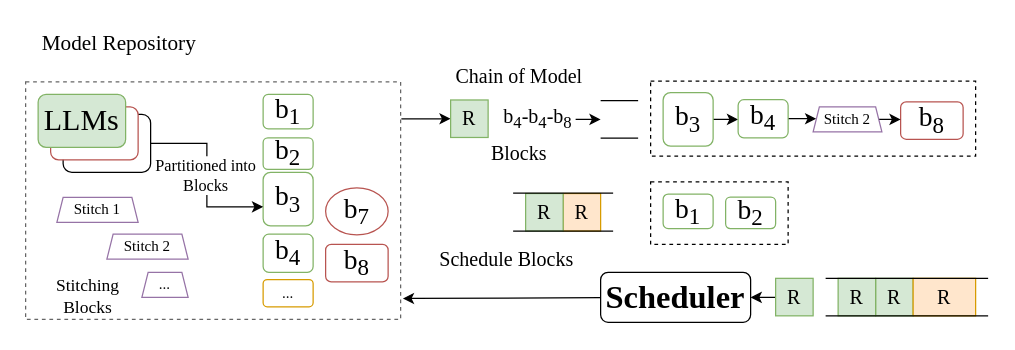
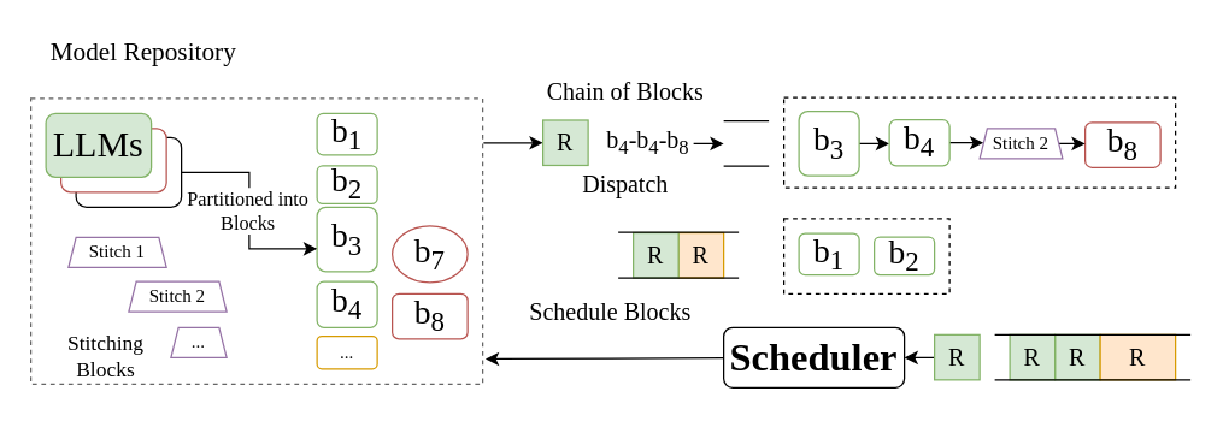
  <mxCell id="0" />
  <mxCell id="1" parent="0" />
  <mxCell id="2" value="" style="rounded=1;whiteSpace=wrap;html=1;" vertex="1" parent="1"><mxGeometry x="50" y="90.93" width="70" height="46.44" as="geometry" /></mxCell>
  <mxCell id="3" value="" style="rounded=1;whiteSpace=wrap;html=1;fillColor=#FFFFFF;strokeColor=#b85450;" vertex="1" parent="1"><mxGeometry x="40" y="85" width="70" height="42.37" as="geometry" /></mxCell>
  <mxCell id="4" value="&lt;b&gt;&lt;font face=&quot;Times New Roman&quot; style=&quot;font-size: 26px;&quot;&gt;Scheduler&lt;/font&gt;&lt;/b&gt;" style="rounded=1;whiteSpace=wrap;html=1;" vertex="1" parent="1"><mxGeometry x="480" y="217.37" width="120" height="40" as="geometry" /></mxCell>
  <mxCell id="5" value="&lt;font style=&quot;font-size: 16px;&quot; face=&quot;Times New Roman&quot;&gt;R&lt;/font&gt;" style="whiteSpace=wrap;html=1;aspect=fixed;fillColor=#d5e8d4;strokeColor=#82b366;" vertex="1" parent="1"><mxGeometry x="700" y="222.17" width="30" height="30" as="geometry" /></mxCell>
  <mxCell id="6" value="&lt;font style=&quot;font-size: 22px;&quot; face=&quot;Times New Roman&quot;&gt;b&lt;sub&gt;1&lt;/sub&gt;&lt;/font&gt;" style="rounded=1;whiteSpace=wrap;html=1;fillColor=none;strokeColor=#82b366;" vertex="1" parent="1"><mxGeometry x="210" y="75" width="40" height="27.63" as="geometry" /></mxCell>
  <mxCell id="7" value="&lt;font style=&quot;font-size: 22px;&quot; face=&quot;Times New Roman&quot;&gt;b&lt;sub&gt;2&lt;/sub&gt;&lt;/font&gt;" style="rounded=1;whiteSpace=wrap;html=1;fillColor=none;strokeColor=#82b366;" vertex="1" parent="1"><mxGeometry x="210" y="109.74" width="40" height="25.26" as="geometry" /></mxCell>
  <mxCell id="8" value="&lt;font style=&quot;font-size: 22px;&quot; face=&quot;Times New Roman&quot;&gt;b&lt;sub&gt;3&lt;/sub&gt;&lt;/font&gt;" style="rounded=1;whiteSpace=wrap;html=1;fillColor=none;strokeColor=#82b366;" vertex="1" parent="1"><mxGeometry x="210" y="137.37" width="40" height="42.89" as="geometry" /></mxCell>
  <mxCell id="9" value="&lt;font style=&quot;font-size: 22px;&quot; face=&quot;Times New Roman&quot;&gt;b&lt;sub&gt;4&lt;/sub&gt;&lt;/font&gt;" style="rounded=1;whiteSpace=wrap;html=1;fillColor=none;strokeColor=#82b366;" vertex="1" parent="1"><mxGeometry x="210" y="186.85" width="40" height="30.52" as="geometry" /></mxCell>
  <mxCell id="10" value="&lt;font style=&quot;font-size: 22px;&quot; face=&quot;Times New Roman&quot;&gt;b&lt;sub&gt;7&lt;/sub&gt;&lt;/font&gt;" style="ellipse;whiteSpace=wrap;html=1;fillColor=none;strokeColor=#b85450;" vertex="1" parent="1"><mxGeometry x="260" y="149.74" width="50" height="37.63" as="geometry" /></mxCell>
  <mxCell id="11" value="&lt;font style=&quot;font-size: 22px;&quot; face=&quot;Times New Roman&quot;&gt;b&lt;sub&gt;8&lt;/sub&gt;&lt;/font&gt;" style="rounded=1;whiteSpace=wrap;html=1;fillColor=none;strokeColor=#b85450;" vertex="1" parent="1"><mxGeometry x="260" y="195" width="50" height="30" as="geometry" /></mxCell>
  <mxCell id="12" value="&lt;font face=&quot;Times New Roman&quot; style=&quot;font-size: 24px;&quot;&gt;LLMs&lt;/font&gt;" style="rounded=1;whiteSpace=wrap;html=1;fillColor=#d5e8d4;strokeColor=#82b366;" vertex="1" parent="1"><mxGeometry x="30" y="75" width="70" height="42.37" as="geometry" /></mxCell>
  <mxCell id="13" style="edgeStyle=orthogonalEdgeStyle;rounded=0;orthogonalLoop=1;jettySize=auto;html=1;exitX=1;exitY=0.5;exitDx=0;exitDy=0;entryX=0;entryY=0.644;entryDx=0;entryDy=0;entryPerimeter=0;" edge="1" parent="1" source="2" target="8"><mxGeometry relative="1" as="geometry" /></mxCell>
  <mxCell id="14" value="&lt;div&gt;&lt;font style=&quot;font-size: 13px;&quot; face=&quot;Times New Roman&quot;&gt;Partitioned into&lt;/font&gt;&lt;/div&gt;&lt;div&gt;&lt;font style=&quot;font-size: 13px;&quot; face=&quot;Times New Roman&quot;&gt;Blocks&lt;br&gt;&lt;/font&gt;&lt;/div&gt;" style="edgeLabel;html=1;align=center;verticalAlign=middle;resizable=0;points=[];" vertex="1" connectable="0" parent="13"><mxGeometry x="-0.011" y="-2" relative="1" as="geometry"><mxPoint as="offset" /></mxGeometry></mxCell>
  <mxCell id="15" value="&lt;font face=&quot;Times New Roman&quot;&gt;Stitch 1&lt;/font&gt;" style="shape=trapezoid;perimeter=trapezoidPerimeter;whiteSpace=wrap;html=1;fixedSize=1;fillColor=none;strokeColor=#9673a6;size=5;" vertex="1" parent="1"><mxGeometry x="45" y="157.37" width="65" height="20" as="geometry" /></mxCell>
  <mxCell id="16" value="&lt;font face=&quot;Times New Roman&quot;&gt;Stitch 2&lt;/font&gt;" style="shape=trapezoid;perimeter=trapezoidPerimeter;whiteSpace=wrap;html=1;fixedSize=1;fillColor=none;strokeColor=#9673a6;size=5;" vertex="1" parent="1"><mxGeometry x="85" y="186.85" width="65" height="20" as="geometry" /></mxCell>
  <mxCell id="17" value="&lt;font face=&quot;Times New Roman&quot;&gt;...&lt;/font&gt;" style="shape=trapezoid;perimeter=trapezoidPerimeter;whiteSpace=wrap;html=1;fixedSize=1;fillColor=none;strokeColor=#9673a6;size=5;" vertex="1" parent="1"><mxGeometry x="113" y="217.37" width="37" height="20" as="geometry" /></mxCell>
  <mxCell id="18" value="&lt;font face=&quot;Times New Roman&quot;&gt;...&lt;/font&gt;" style="rounded=1;whiteSpace=wrap;html=1;fillColor=none;strokeColor=#d79b00;" vertex="1" parent="1"><mxGeometry x="210" y="223.1" width="40" height="21.9" as="geometry" /></mxCell>
  <mxCell id="19" value="&lt;font face=&quot;Times New Roman&quot; style=&quot;font-size: 13px;&quot;&gt;&lt;font style=&quot;font-size: 14px;&quot;&gt;Stitching Blocks&lt;/font&gt;&lt;br&gt;&lt;/font&gt;" style="text;html=1;align=center;verticalAlign=middle;whiteSpace=wrap;rounded=0;" vertex="1" parent="1"><mxGeometry x="40" y="222.37" width="60" height="30" as="geometry" /></mxCell>
  <mxCell id="20" style="edgeStyle=orthogonalEdgeStyle;rounded=0;orthogonalLoop=1;jettySize=auto;html=1;" edge="1" parent="1" target="4"><mxGeometry relative="1" as="geometry"><mxPoint x="630" y="237.37" as="sourcePoint" /><Array as="points"><mxPoint x="610" y="237.37" /><mxPoint x="610" y="237.37" /></Array></mxGeometry></mxCell>
  <mxCell id="21" value="&lt;font style=&quot;font-size: 16px;&quot; face=&quot;Times New Roman&quot;&gt;R&lt;/font&gt;" style="whiteSpace=wrap;html=1;aspect=fixed;fillColor=#d5e8d4;strokeColor=#82b366;" vertex="1" parent="1"><mxGeometry x="670" y="222.17" width="30" height="30" as="geometry" /></mxCell>
  <mxCell id="22" value="&lt;font style=&quot;font-size: 16px;&quot; face=&quot;Times New Roman&quot;&gt;R&lt;/font&gt;" style="rounded=0;whiteSpace=wrap;html=1;fillColor=#ffe6cc;strokeColor=#d79b00;" vertex="1" parent="1"><mxGeometry x="730" y="222.17" width="50" height="30" as="geometry" /></mxCell>
  <mxCell id="23" value="" style="endArrow=none;html=1;rounded=0;" edge="1" parent="1"><mxGeometry width="50" height="50" relative="1" as="geometry"><mxPoint x="660" y="252.17" as="sourcePoint" /><mxPoint x="790" y="252.17" as="targetPoint" /></mxGeometry></mxCell>
  <mxCell id="24" value="" style="endArrow=none;html=1;rounded=0;" edge="1" parent="1"><mxGeometry width="50" height="50" relative="1" as="geometry"><mxPoint x="660" y="222.17" as="sourcePoint" /><mxPoint x="790" y="222.17" as="targetPoint" /></mxGeometry></mxCell>
  <mxCell id="25" style="edgeStyle=none;rounded=0;orthogonalLoop=1;jettySize=auto;html=1;exitX=1.002;exitY=0.156;exitDx=0;exitDy=0;entryX=0;entryY=0.5;entryDx=0;entryDy=0;exitPerimeter=0;" edge="1" parent="1" source="26" target="29"><mxGeometry relative="1" as="geometry" /></mxCell>
  <mxCell id="26" value="" style="rounded=0;whiteSpace=wrap;html=1;fillColor=none;fontColor=#333333;strokeColor=#666666;dashed=1;" vertex="1" parent="1"><mxGeometry x="20" y="65" width="300" height="190" as="geometry" /></mxCell>
  <mxCell id="27" value="&lt;font style=&quot;font-size: 17px;&quot; face=&quot;Times New Roman&quot;&gt;Model Repository&lt;/font&gt;" style="text;html=1;align=center;verticalAlign=middle;whiteSpace=wrap;rounded=0;" vertex="1" parent="1"><mxGeometry x="30" y="20" width="130" height="30" as="geometry" /></mxCell>
  <mxCell id="28" value="&lt;font style=&quot;font-size: 16px;&quot; face=&quot;Times New Roman&quot;&gt;R&lt;/font&gt;" style="whiteSpace=wrap;html=1;aspect=fixed;fillColor=#d5e8d4;strokeColor=#82b366;" vertex="1" parent="1"><mxGeometry x="620" y="222.17" width="30" height="30" as="geometry" /></mxCell>
  <mxCell id="29" value="&lt;font style=&quot;font-size: 16px;&quot; face=&quot;Times New Roman&quot;&gt;R&lt;/font&gt;" style="whiteSpace=wrap;html=1;aspect=fixed;fillColor=#d5e8d4;strokeColor=#82b366;" vertex="1" parent="1"><mxGeometry x="360" y="79.48" width="30" height="30" as="geometry" /></mxCell>
  <mxCell id="30" style="edgeStyle=none;rounded=0;orthogonalLoop=1;jettySize=auto;html=1;" edge="1" parent="1"><mxGeometry relative="1" as="geometry"><mxPoint x="460" y="95" as="sourcePoint" /><mxPoint x="480" y="95" as="targetPoint" /><Array as="points"><mxPoint x="460" y="95.26" /></Array></mxGeometry></mxCell>
  <mxCell id="31" value="&lt;font face=&quot;Times New Roman&quot; style=&quot;font-size: 16px;&quot;&gt;b&lt;sub&gt;4&lt;/sub&gt;-b&lt;sub&gt;4&lt;/sub&gt;-b&lt;sub&gt;8&lt;/sub&gt;&lt;/font&gt;&lt;font face=&quot;Times New Roman&quot; style=&quot;font-size: 16px;&quot;&gt;&lt;sub&gt;&lt;br&gt;&lt;/sub&gt;&lt;/font&gt;" style="text;html=1;align=center;verticalAlign=middle;whiteSpace=wrap;rounded=0;" vertex="1" parent="1"><mxGeometry x="390" y="79.48" width="80" height="30" as="geometry" /></mxCell>
- <mxCell id="32" value="&lt;font face=&quot;Times New Roman&quot; style=&quot;font-size: 16px;&quot;&gt;Chain of Model&lt;/font&gt;" style="text;html=1;align=center;verticalAlign=middle;whiteSpace=wrap;rounded=0;" vertex="1" parent="1"><mxGeometry x="360" y="45" width="110" height="30" as="geometry" /></mxCell>
+ <mxCell id="32" value="&lt;font face=&quot;Times New Roman&quot; style=&quot;font-size: 16px;&quot;&gt;Chain of Blocks&lt;/font&gt;" style="text;html=1;align=center;verticalAlign=middle;whiteSpace=wrap;rounded=0;" vertex="1" parent="1"><mxGeometry x="360" y="45" width="110" height="30" as="geometry" /></mxCell>
  <mxCell id="33" style="edgeStyle=orthogonalEdgeStyle;rounded=0;orthogonalLoop=1;jettySize=auto;html=1;exitX=1;exitY=0.5;exitDx=0;exitDy=0;entryX=0;entryY=0.5;entryDx=0;entryDy=0;" edge="1" parent="1" source="34" target="36"><mxGeometry relative="1" as="geometry" /></mxCell>
  <mxCell id="34" value="&lt;font style=&quot;font-size: 22px;&quot; face=&quot;Times New Roman&quot;&gt;b&lt;sub&gt;3&lt;/sub&gt;&lt;/font&gt;" style="rounded=1;whiteSpace=wrap;html=1;fillColor=none;strokeColor=#82b366;" vertex="1" parent="1"><mxGeometry y="73.55" width="40" height="42.89" as="geometry" x="530" /></mxCell>
  <mxCell id="35" style="edgeStyle=orthogonalEdgeStyle;rounded=0;orthogonalLoop=1;jettySize=auto;html=1;exitX=1;exitY=0.5;exitDx=0;exitDy=0;entryX=0;entryY=0.5;entryDx=0;entryDy=0;" edge="1" parent="1" source="36" target="39"><mxGeometry relative="1" as="geometry" /></mxCell>
  <mxCell id="36" value="&lt;font style=&quot;font-size: 22px;&quot; face=&quot;Times New Roman&quot;&gt;b&lt;sub&gt;4&lt;/sub&gt;&lt;/font&gt;" style="rounded=1;whiteSpace=wrap;html=1;fillColor=none;strokeColor=#82b366;" vertex="1" parent="1"><mxGeometry x="590" y="79.22" width="40" height="30.52" as="geometry" /></mxCell>
  <mxCell id="37" value="&lt;font style=&quot;font-size: 22px;&quot; face=&quot;Times New Roman&quot;&gt;b&lt;sub&gt;8&lt;/sub&gt;&lt;/font&gt;" style="rounded=1;whiteSpace=wrap;html=1;fillColor=none;strokeColor=#b85450;" vertex="1" parent="1"><mxGeometry x="720" y="80.93" width="50" height="30" as="geometry" /></mxCell>
  <mxCell id="38" style="edgeStyle=orthogonalEdgeStyle;rounded=0;orthogonalLoop=1;jettySize=auto;html=1;exitX=1;exitY=0.5;exitDx=0;exitDy=0;entryX=0;entryY=0.5;entryDx=0;entryDy=0;" edge="1" parent="1" source="39" target="37"><mxGeometry relative="1" as="geometry" /></mxCell>
  <mxCell id="39" value="&lt;font face=&quot;Times New Roman&quot;&gt;Stitch 2&lt;/font&gt;" style="shape=trapezoid;perimeter=trapezoidPerimeter;whiteSpace=wrap;html=1;fixedSize=1;fillColor=none;strokeColor=#9673a6;size=5;" vertex="1" parent="1"><mxGeometry x="650" y="85" width="55" height="20" as="geometry" /></mxCell>
  <mxCell id="40" value="&lt;font style=&quot;font-size: 16px;&quot; face=&quot;Times New Roman&quot;&gt;R&lt;/font&gt;" style="whiteSpace=wrap;html=1;aspect=fixed;fillColor=#ffe6cc;strokeColor=#d79b00;" vertex="1" parent="1"><mxGeometry x="450" y="154.32" width="30" height="30" as="geometry" /></mxCell>
  <mxCell id="41" value="&lt;font style=&quot;font-size: 22px;&quot; face=&quot;Times New Roman&quot;&gt;b&lt;sub&gt;1&lt;/sub&gt;&lt;/font&gt;" style="rounded=1;whiteSpace=wrap;html=1;fillColor=none;strokeColor=#82b366;" vertex="1" parent="1"><mxGeometry y="154.74" width="40" height="27.63" as="geometry" x="530" /></mxCell>
  <mxCell id="42" value="&lt;font style=&quot;font-size: 22px;&quot; face=&quot;Times New Roman&quot;&gt;b&lt;sub&gt;2&lt;/sub&gt;&lt;/font&gt;" style="rounded=1;whiteSpace=wrap;html=1;fillColor=none;strokeColor=#82b366;" vertex="1" parent="1"><mxGeometry x="580" y="157.11" width="40" height="25.26" as="geometry" /></mxCell>
  <mxCell id="43" value="&lt;font style=&quot;font-size: 16px;&quot; face=&quot;Times New Roman&quot;&gt;R&lt;/font&gt;" style="whiteSpace=wrap;html=1;aspect=fixed;fillColor=#d5e8d4;strokeColor=#82b366;" vertex="1" parent="1"><mxGeometry x="420" y="154.32" width="30" height="30" as="geometry" /></mxCell>
  <mxCell id="44" value="" style="endArrow=none;html=1;rounded=0;" edge="1" parent="1"><mxGeometry width="50" height="50" relative="1" as="geometry"><mxPoint x="410" y="153.99" as="sourcePoint" /><mxPoint x="490" y="153.99" as="targetPoint" /></mxGeometry></mxCell>
  <mxCell id="45" value="" style="endArrow=none;html=1;rounded=0;" edge="1" parent="1"><mxGeometry width="50" height="50" relative="1" as="geometry"><mxPoint x="410" y="184.32" as="sourcePoint" /><mxPoint x="490" y="184.32" as="targetPoint" /></mxGeometry></mxCell>
- <mxCell id="46" value="&lt;font face=&quot;Times New Roman&quot; style=&quot;font-size: 16px;&quot;&gt;Blocks&lt;/font&gt;" style="text;html=1;align=center;verticalAlign=middle;whiteSpace=wrap;rounded=0;" vertex="1" parent="1"><mxGeometry x="385" y="107.37" width="60" height="30" as="geometry" /></mxCell>
+ <mxCell id="46" value="&lt;font face=&quot;Times New Roman&quot; style=&quot;font-size: 16px;&quot;&gt;Dispatch&lt;/font&gt;" style="text;html=1;align=center;verticalAlign=middle;whiteSpace=wrap;rounded=0;" vertex="1" parent="1"><mxGeometry x="385" y="107.37" width="60" height="30" as="geometry" /></mxCell>
  <mxCell id="47" value="" style="endArrow=none;html=1;rounded=0;" edge="1" parent="1"><mxGeometry width="50" height="50" relative="1" as="geometry"><mxPoint x="480" y="80" as="sourcePoint" /><mxPoint x="510" y="80" as="targetPoint" /></mxGeometry></mxCell>
  <mxCell id="48" value="" style="endArrow=none;html=1;rounded=0;" edge="1" parent="1"><mxGeometry width="50" height="50" relative="1" as="geometry"><mxPoint x="480" y="110" as="sourcePoint" /><mxPoint x="510" y="110" as="targetPoint" /></mxGeometry></mxCell>
  <mxCell id="49" value="" style="rounded=0;whiteSpace=wrap;html=1;fillColor=none;dashed=1;" vertex="1" parent="1"><mxGeometry x="520" y="64.48" width="260" height="60" as="geometry" /></mxCell>
  <mxCell id="50" value="" style="rounded=0;whiteSpace=wrap;html=1;fillColor=none;dashed=1;" vertex="1" parent="1"><mxGeometry x="520" y="145" width="110" height="50" as="geometry" /></mxCell>
  <mxCell id="51" style="edgeStyle=none;rounded=0;orthogonalLoop=1;jettySize=auto;html=1;entryX=1.006;entryY=0.912;entryDx=0;entryDy=0;entryPerimeter=0;" edge="1" parent="1" source="4" target="26"><mxGeometry relative="1" as="geometry" /></mxCell>
  <mxCell id="52" value="&lt;font face=&quot;Times New Roman&quot; style=&quot;font-size: 16px;&quot;&gt;&lt;font&gt;Schedule Blocks&lt;/font&gt;&lt;font&gt;&lt;br&gt;&lt;/font&gt;&lt;/font&gt;" style="text;html=1;align=center;verticalAlign=middle;whiteSpace=wrap;rounded=0;" vertex="1" parent="1"><mxGeometry x="350" y="191.85" width="110" height="30" as="geometry" /></mxCell>
